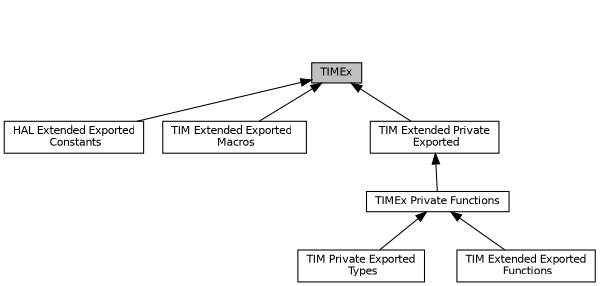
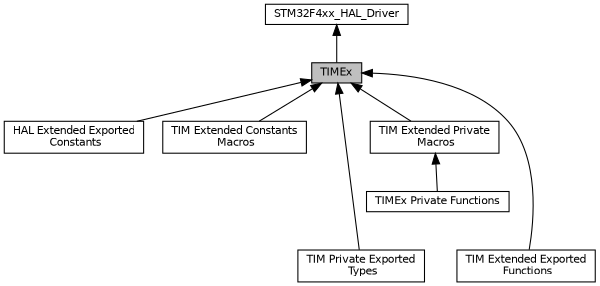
  digraph {
    rankdir=TB
    node [color=black fillcolor=white fontname=Helvetica fontsize=10 shape=box style=filled]
    edge [dir=back fontname=Helvetica fontsize=10 labelfontname=Helvetica labelfontsize=10 shape=plaintext style=solid]
    n1 [fillcolor=grey75 fontcolor=black height=0.2 label=TIMEx width=0.4]
    n2 [height=0.2 label="HAL Extended Exported\l Constants" width=0.4]
-   n3 [height=0.2 label="TIM Extended Exported\l Macros" width=0.4]
-   n4 [height=0.2 label="TIM Extended Private\l Exported" width=0.4]
+   n3 [height=0.2 label="TIM Extended Constants\l Macros" width=0.4]
+   n4 [height=0.2 label="TIM Extended Private\l Macros" width=0.4]
    n5 [height=0.2 label="TIM Private Exported\l Types" width=0.4]
    n6 [height=0.2 label="TIM Extended Exported\l Functions" width=0.4]
    n7 [height=0.2 label="TIMEx Private Functions" width=0.4]
+   n8 [height=0.2 label=STM32F4xx_HAL_Driver width=0.4]
    n1 -> n2
    n1 -> n3
    n1 -> n4
-   n7 -> n5
-   n7 -> n6
+   n1 -> n5
+   n1 -> n6
    n4 -> n7
+   n8 -> n1
  }
